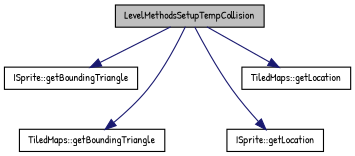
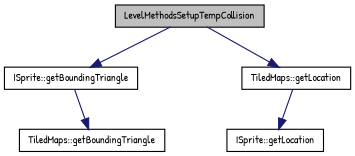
  digraph {
    fontname="Patrick Hand"
    rankdir=TB
    node [color=black fillcolor=white fontname="Patrick Hand" fontsize=10 shape=record style=filled]
    edge [color=midnightblue fontname="Patrick Hand" fontsize=10 labelfontname=Helvetica labelfontsize=10 style=solid]
    n1 [fillcolor=grey75 fontcolor=black height=0.2 label=LevelMethodsSetupTempCollision width=0.4]
    n2 [height=0.2 label="ISprite::getBoundingTriangle" width=0.4]
    n3 [height=0.2 label="ISprite::getLocation" width=0.4]
    n4 [height=0.2 label="TiledMaps::getLocation" width=0.4]
    n5 [height=0.2 label="TiledMaps::getBoundingTriangle" width=0.4]
    n1 -> n2
-   n1 -> n3
+   n4 -> n3
    n1 -> n4
-   n1 -> n5
+   n2 -> n5
  }
